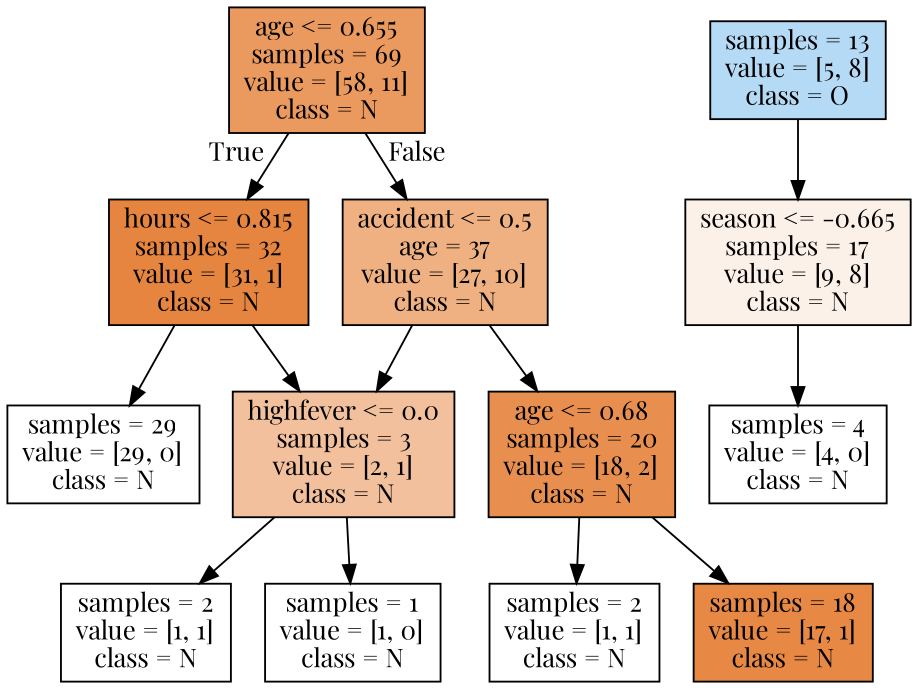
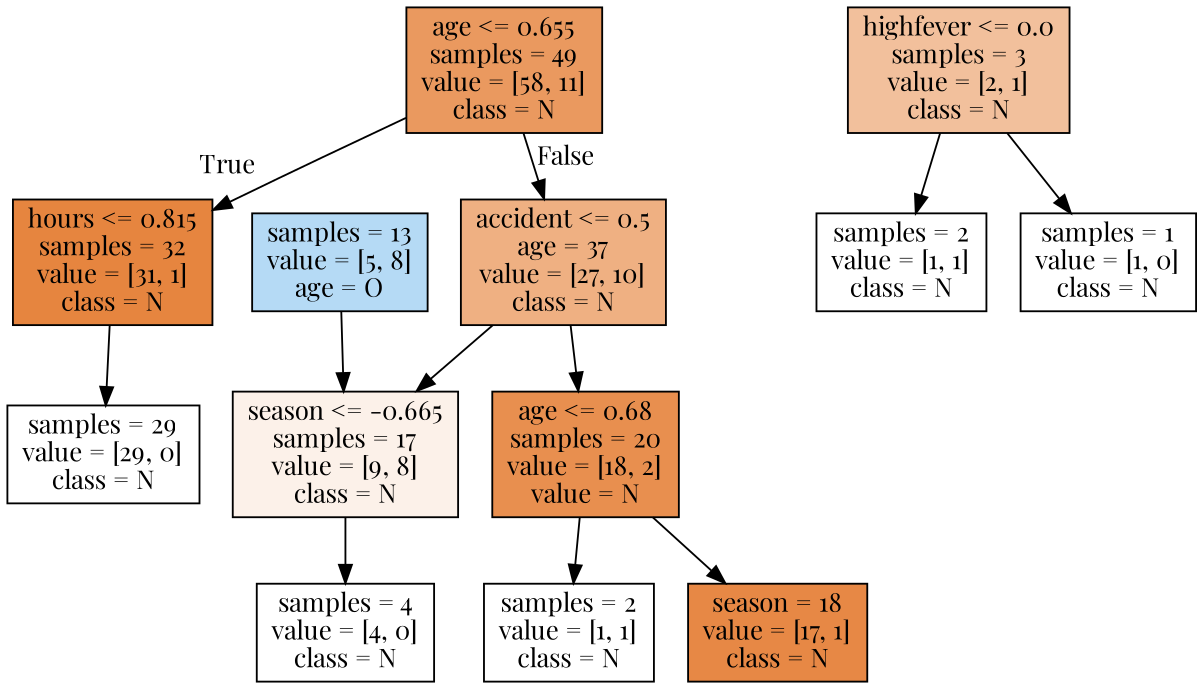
  digraph {
    fontname="Playfair Display"
    node [color=black fillcolor="#ffffff" fontname="Playfair Display" shape=box style=filled]
    edge [fontname="Playfair Display"]
-   n1 [fillcolor="#ea995f" label="age <= 0.655\nsamples = 69\nvalue = [58, 11]\nclass = N"]
+   n1 [fillcolor="#ea995f" label="age <= 0.655\nsamples = 49\nvalue = [58, 11]\nclass = N"]
    n2 [fillcolor="#e6853f" label="hours <= 0.815\nsamples = 32\nvalue = [31, 1]\nclass = N"]
    n3 [fillcolor="#efb082" label="accident <= 0.5\nage = 37\nvalue = [27, 10]\nclass = N"]
    n4 [label="samples = 29\nvalue = [29, 0]\nclass = N"]
    n5 [fillcolor="#f2c09c" label="highfever <= 0.0\nsamples = 3\nvalue = [2, 1]\nclass = N"]
    n6 [fillcolor="#fcf1e9" label="season <= -0.665\nsamples = 17\nvalue = [9, 8]\nclass = N"]
-   n7 [fillcolor="#e88f4f" label="age <= 0.68\nsamples = 20\nvalue = [18, 2]\nclass = N"]
+   n7 [fillcolor="#e88f4f" label="age <= 0.68\nsamples = 20\nvalue = [18, 2]\nvalue = N"]
    n8 [label="samples = 2\nvalue = [1, 1]\nclass = N"]
    n9 [label="samples = 1\nvalue = [1, 0]\nclass = N"]
    n10 [label="samples = 4\nvalue = [4, 0]\nclass = N"]
    n11 [label="samples = 2\nvalue = [1, 1]\nclass = N"]
-   n12 [fillcolor="#e78845" label="samples = 18\nvalue = [17, 1]\nclass = N"]
-   n13 [fillcolor="#b5daf5" label="samples = 13\nvalue = [5, 8]\nclass = O"]
+   n12 [fillcolor="#e78845" label="season = 18\nvalue = [17, 1]\nclass = N"]
+   n13 [fillcolor="#b5daf5" label="samples = 13\nvalue = [5, 8]\nage = O"]
    n1 -> n2 [headlabel=True labelangle=45 labeldistance=2.5]
    n1 -> n3 [headlabel=False labelangle=-45 labeldistance=2.5]
    n2 -> n4
-   n2 -> n5
-   n3 -> n5
+   n3 -> n6
    n3 -> n7
    n5 -> n8
    n5 -> n9
    n6 -> n10
    n7 -> n11
    n7 -> n12
    n13 -> n6
  }
